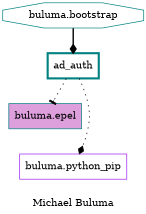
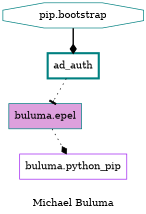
  digraph {
    label="Michael Buluma"
    node [color=teal fillcolor=white shape=box style=filled]
    edge [arrowhead=diamond style=dotted]
    ad_auth [penwidth=3]
    "buluma.epel" [fillcolor=plum]
    "buluma.python_pip" [color=purple]
-   "buluma.bootstrap" [shape=octagon]
+   "buluma.bootstrap" [shape=octagon label="pip.bootstrap"]
    ad_auth -> "buluma.epel" [arrowhead=tee]
-   ad_auth -> "buluma.python_pip"
+   "buluma.epel" -> "buluma.python_pip"
    "buluma.bootstrap" -> ad_auth [style=bold]
  }
